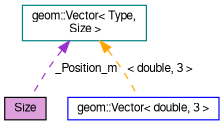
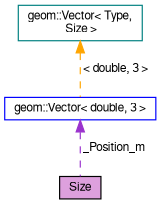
  digraph {
    node [fillcolor=white fontname=FreeSans fontsize=10 shape=record style=filled]
    edge [dir=back fontname=FreeSans fontsize=10 labelfontname=FreeSans labelfontsize=10 style=dashed]
    n1 [color=black fillcolor=plum fontcolor=black height=0.2 label=Size width=0.4]
    n2 [color=blue height=0.2 label="geom::Vector\< double, 3 \>" width=0.4]
    n3 [color=teal height=0.2 label="geom::Vector\< Type,\l Size \>" width=0.4]
-   n3 -> n1 [color=darkorchid3 label=" _Position_m"]
+   n2 -> n1 [color=darkorchid3 label=" _Position_m"]
    n3 -> n2 [color=orange label=" \< double, 3 \>"]
  }
